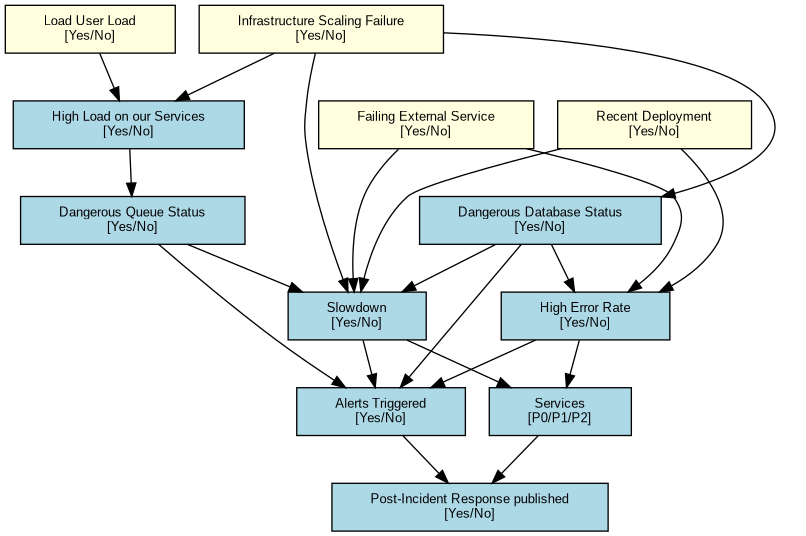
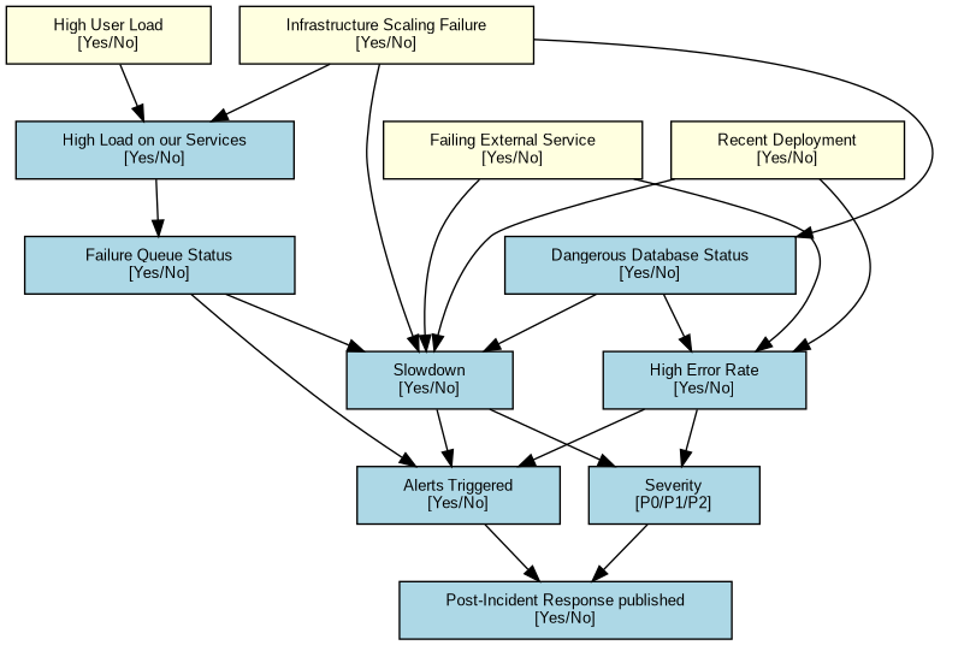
  digraph {
    bgcolor=white
    fontname=Arial
    rankdir=TB
    splines=true
    node [fillcolor=lightblue fontname=Arial fontsize=10 margin="0.4,0.1" shape=box style=filled]
    n1 [fillcolor=lightyellow label="Infrastructure Scaling Failure\n[Yes/No]"]
-   n2 [fillcolor=lightyellow label="Load User Load\n[Yes/No]"]
+   n2 [fillcolor=lightyellow label="High User Load\n[Yes/No]"]
    n3 [fillcolor=lightyellow label="Recent Deployment\n[Yes/No]"]
    n4 [label="High Load on our Services\n[Yes/No]"]
    n5 [fillcolor=lightyellow label="Failing External Service\n[Yes/No]"]
-   n6 [label="Dangerous Queue Status\n[Yes/No]"]
+   n6 [label="Failure Queue Status\n[Yes/No]"]
    n7 [label="Dangerous Database Status\n[Yes/No]"]
    n8 [label="High Error Rate\n[Yes/No]"]
    n9 [label="Slowdown\n[Yes/No]"]
    n10 [label="Alerts Triggered\n[Yes/No]"]
-   n11 [label="Services\n[P0/P1/P2]"]
+   n11 [label="Severity\n[P0/P1/P2]"]
    n12 [label="Post-Incident Response published\n[Yes/No]"]
    subgraph sub_1 {
      rank=same
      n1
      n2
    }
    subgraph sub_2 {
      rank=same
      n3
      n4
      n5
    }
    subgraph sub_3 {
      rank=same
      n6
      n7
    }
    subgraph sub_4 {
      rank=same
      n8
      n9
    }
    subgraph sub_5 {
      rank=same
      n10
      n11
    }
    subgraph sub_6 {
      rank=same
      n12
    }
    n1 -> n4
    n1 -> n7
    n1 -> n9
    n2 -> n4
    n3 -> n8
    n3 -> n9
    n4 -> n6
    n5 -> n8
    n5 -> n9
    n6 -> n9
    n6 -> n10
    n7 -> n8
    n7 -> n9
-   n7 -> n10
    n8 -> n10
    n8 -> n11
    n9 -> n10
    n9 -> n11
    n10 -> n12
    n11 -> n12
  }
